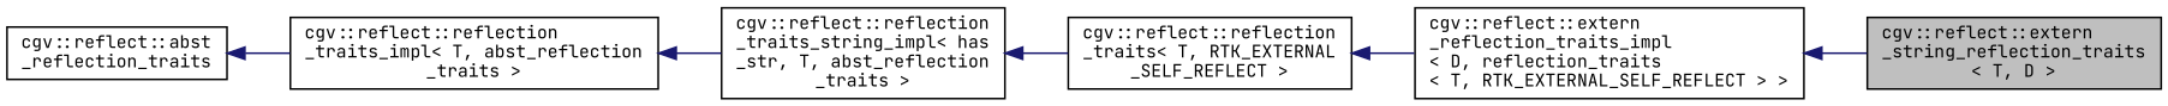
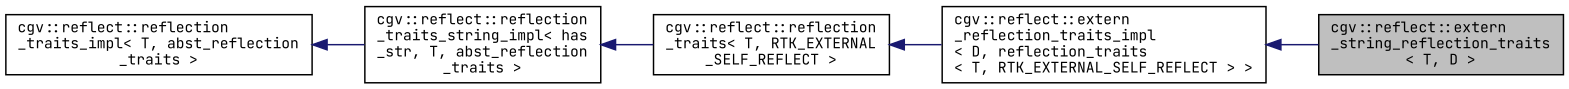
  digraph {
    rankdir=LR
    fontname="JetBrains Mono"
    node [color=black fontname="JetBrains Mono" fontsize=10 shape=record]
    edge [color=midnightblue dir=back fontname="JetBrains Mono" fontsize=10 labelfontname=Helvetica labelfontsize=10 style=solid]
    n1 [fillcolor=grey75 fontcolor=black height=0.2 label="cgv::reflect::extern\l_string_reflection_traits\l\< T, D \>" style=filled width=0.4]
    n2 [height=0.2 label="cgv::reflect::extern\l_reflection_traits_impl\l\< D, reflection_traits\l\< T, RTK_EXTERNAL_SELF_REFLECT \> \>" width=0.4]
    n3 [height=0.2 label="cgv::reflect::reflection\l_traits\< T, RTK_EXTERNAL\l_SELF_REFLECT \>" width=0.4]
    n4 [height=0.2 label="cgv::reflect::reflection\l_traits_string_impl\< has\l_str, T, abst_reflection\l_traits \>" width=0.4]
    n5 [height=0.2 label="cgv::reflect::reflection\l_traits_impl\< T, abst_reflection\l_traits \>" width=0.4]
-   n6 [height=0.2 label="cgv::reflect::abst\l_reflection_traits" width=0.4]
    n2 -> n1
    n3 -> n2
    n4 -> n3
    n5 -> n4
-   n6 -> n5
  }
